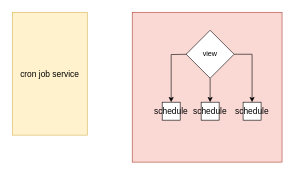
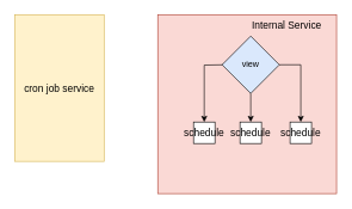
  <mxCell id="0" />
  <mxCell id="1" parent="0" />
  <mxCell id="2" value="&lt;font style=&quot;font-size: 14px;&quot;&gt;cron job service&lt;/font&gt;" style="rounded=0;whiteSpace=wrap;html=1;fillColor=#fff2cc;strokeColor=#d6b656;" vertex="1" parent="1"><mxGeometry x="20" y="20" width="125" height="205" as="geometry" /></mxCell>
  <mxCell id="3" value="" style="whiteSpace=wrap;html=1;aspect=fixed;fillColor=#fad9d5;strokeColor=#ae4132;" vertex="1" parent="1"><mxGeometry x="220" y="20" width="250" height="250" as="geometry" /></mxCell>
  <mxCell id="4" style="edgeStyle=orthogonalEdgeStyle;rounded=0;orthogonalLoop=1;jettySize=auto;html=1;entryX=0.5;entryY=0;entryDx=0;entryDy=0;" edge="1" parent="1" target="6"><mxGeometry relative="1" as="geometry"><mxPoint x="315" y="90" as="sourcePoint" /></mxGeometry></mxCell>
  <mxCell id="5" style="edgeStyle=orthogonalEdgeStyle;rounded=0;orthogonalLoop=1;jettySize=auto;html=1;exitX=1;exitY=0.5;exitDx=0;exitDy=0;" edge="1" parent="1" source="11" target="7"><mxGeometry relative="1" as="geometry"><mxPoint x="395" y="90" as="sourcePoint" /></mxGeometry></mxCell>
  <mxCell id="6" value="&lt;font style=&quot;font-size: 14px;&quot;&gt;schedule&lt;/font&gt;" style="whiteSpace=wrap;html=1;aspect=fixed;" vertex="1" parent="1"><mxGeometry x="270" y="170" width="30" height="30" as="geometry" /></mxCell>
  <mxCell id="7" value="&lt;font style=&quot;font-size: 14px;&quot;&gt;schedule&lt;/font&gt;" style="whiteSpace=wrap;html=1;aspect=fixed;" vertex="1" parent="1"><mxGeometry x="405" y="170" width="30" height="30" as="geometry" /></mxCell>
  <mxCell id="8" value="&lt;font style=&quot;font-size: 14px;&quot;&gt;schedule&lt;/font&gt;" style="whiteSpace=wrap;html=1;aspect=fixed;" vertex="1" parent="1"><mxGeometry x="335" y="170" width="30" height="30" as="geometry" /></mxCell>
+ <mxCell id="9" value="&lt;font style=&quot;font-size: 14px;&quot;&gt;Internal Service&lt;/font&gt;" style="text;html=1;align=center;verticalAlign=middle;resizable=0;points=[];autosize=1;strokeColor=none;fillColor=none;" vertex="1" parent="1"><mxGeometry x="340" y="20" width="120" height="30" as="geometry" /></mxCell>
  <mxCell id="10" value="" style="edgeStyle=orthogonalEdgeStyle;rounded=0;orthogonalLoop=1;jettySize=auto;html=1;" edge="1" parent="1" source="11" target="8"><mxGeometry relative="1" as="geometry" /></mxCell>
- <mxCell id="11" value="view" style="rhombus;whiteSpace=wrap;html=1;" vertex="1" parent="1"><mxGeometry x="310" y="50" width="80" height="80" as="geometry" /></mxCell>
+ <mxCell id="11" value="view" style="rhombus;whiteSpace=wrap;html=1;fillColor=#dae8fc;" vertex="1" parent="1"><mxGeometry x="310" y="50" width="80" height="80" as="geometry" /></mxCell>
